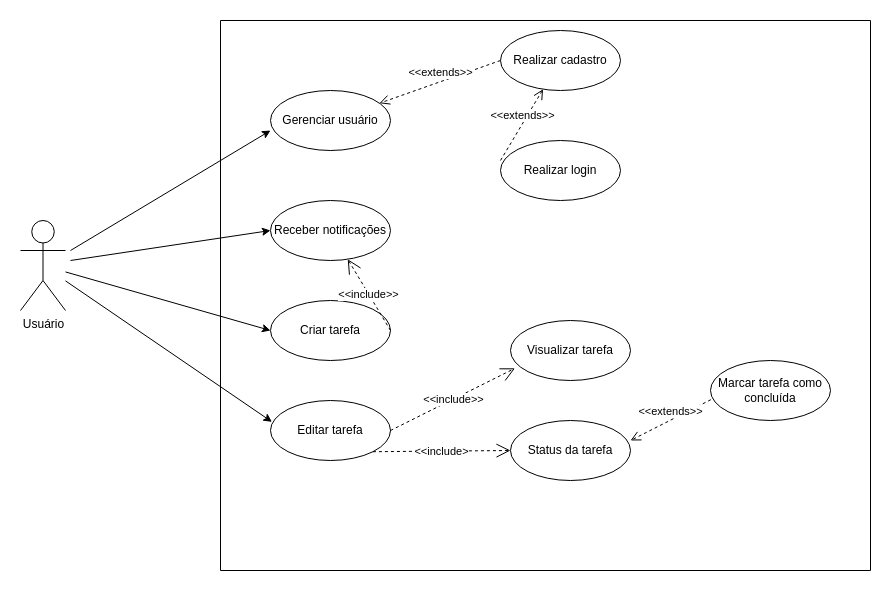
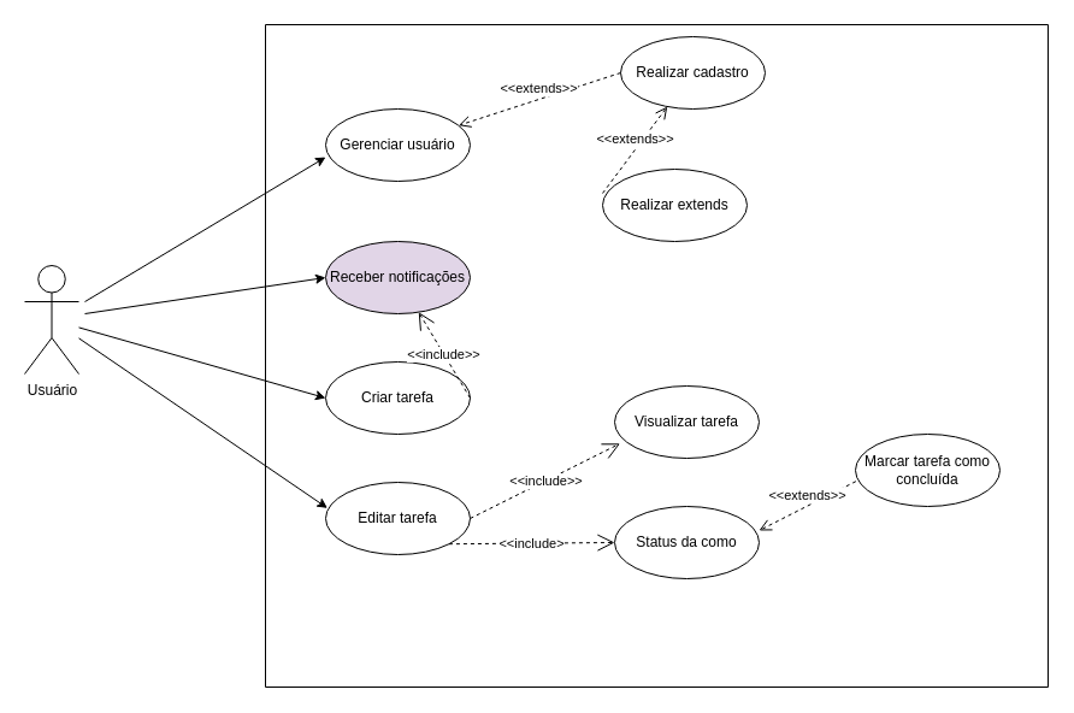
  <mxCell id="0" />
  <mxCell id="1" parent="0" />
  <mxCell id="2" value="Usuário" style="shape=umlActor;verticalLabelPosition=bottom;verticalAlign=top;html=1;outlineConnect=0;" vertex="1" parent="1"><mxGeometry x="20" y="220" width="45" height="90" as="geometry" /></mxCell>
  <mxCell id="3" value="Gerenciar usuário" style="ellipse;whiteSpace=wrap;html=1;" vertex="1" parent="1"><mxGeometry x="270" y="90" width="120" height="60" as="geometry" /></mxCell>
- <mxCell id="4" value="Realizar cadastro" style="ellipse;whiteSpace=wrap;html=1;" vertex="1" parent="1"><mxGeometry x="500" y="30" width="120" height="60" as="geometry" /></mxCell>
- <mxCell id="5" value="Receber notificações" style="ellipse;whiteSpace=wrap;html=1;" vertex="1" parent="1"><mxGeometry x="270" y="200" width="120" height="60" as="geometry" /></mxCell>
+ <mxCell id="4" value="Realizar cadastro" style="ellipse;whiteSpace=wrap;html=1;" vertex="1" parent="1"><mxGeometry x="515" y="30" width="120" height="60" as="geometry" /></mxCell>
+ <mxCell id="5" value="Receber notificações" style="ellipse;whiteSpace=wrap;html=1;fillColor=#e1d5e7;" vertex="1" parent="1"><mxGeometry x="270" y="200" width="120" height="60" as="geometry" /></mxCell>
  <mxCell id="6" value="Criar tarefa" style="ellipse;whiteSpace=wrap;html=1;" vertex="1" parent="1"><mxGeometry x="270" y="300" width="120" height="60" as="geometry" /></mxCell>
  <mxCell id="7" value="" style="endArrow=classic;html=1;rounded=0;entryX=0;entryY=0.667;entryDx=0;entryDy=0;entryPerimeter=0;" edge="1" parent="1" target="3"><mxGeometry width="50" height="50" relative="1" as="geometry"><mxPoint x="70" y="250" as="sourcePoint" /><mxPoint x="120" y="200" as="targetPoint" /></mxGeometry></mxCell>
  <mxCell id="8" value="" style="endArrow=classic;html=1;rounded=0;entryX=0;entryY=0.5;entryDx=0;entryDy=0;" edge="1" parent="1" target="5"><mxGeometry width="50" height="50" relative="1" as="geometry"><mxPoint x="70" y="260" as="sourcePoint" /><mxPoint x="230" y="240" as="targetPoint" /></mxGeometry></mxCell>
  <mxCell id="9" value="" style="endArrow=classic;html=1;rounded=0;entryX=0;entryY=0.5;entryDx=0;entryDy=0;" edge="1" parent="1" source="2" target="6"><mxGeometry width="50" height="50" relative="1" as="geometry"><mxPoint x="80" y="270" as="sourcePoint" /><mxPoint x="240" y="320" as="targetPoint" /></mxGeometry></mxCell>
  <mxCell id="10" value="" style="endArrow=classic;html=1;rounded=0;entryX=0.012;entryY=0.356;entryDx=0;entryDy=0;entryPerimeter=0;" edge="1" parent="1" source="2" target="12"><mxGeometry width="50" height="50" relative="1" as="geometry"><mxPoint x="90" y="350" as="sourcePoint" /><mxPoint x="210" y="390" as="targetPoint" /></mxGeometry></mxCell>
  <mxCell id="11" value="Visualizar tarefa" style="ellipse;whiteSpace=wrap;html=1;" vertex="1" parent="1"><mxGeometry x="510" y="320" width="120" height="60" as="geometry" /></mxCell>
  <mxCell id="12" value="Editar tarefa" style="ellipse;whiteSpace=wrap;html=1;" vertex="1" parent="1"><mxGeometry x="270" y="400" width="120" height="60" as="geometry" /></mxCell>
- <mxCell id="13" value="Realizar login" style="ellipse;whiteSpace=wrap;html=1;" vertex="1" parent="1"><mxGeometry x="500" y="140" width="120" height="60" as="geometry" /></mxCell>
+ <mxCell id="13" value="Realizar extends" style="ellipse;whiteSpace=wrap;html=1;" vertex="1" parent="1"><mxGeometry x="500" y="140" width="120" height="60" as="geometry" /></mxCell>
  <mxCell id="14" value="&amp;lt;&amp;lt;extends&amp;gt;&amp;gt;" style="html=1;verticalAlign=bottom;endArrow=open;dashed=1;endSize=8;curved=0;rounded=0;exitX=0;exitY=0.5;exitDx=0;exitDy=0;" edge="1" parent="1" source="4" target="3"><mxGeometry relative="1" as="geometry"><mxPoint y="59.41" as="sourcePoint" x="460" /><mxPoint x="380" y="59.41" as="targetPoint" /></mxGeometry></mxCell>
  <mxCell id="15" value="&amp;lt;&amp;lt;extends&amp;gt;&amp;gt;" style="html=1;verticalAlign=bottom;endArrow=open;dashed=1;endSize=8;curved=0;rounded=0;exitX=0;exitY=0.333;exitDx=0;exitDy=0;exitPerimeter=0;" edge="1" parent="1" source="13" target="4"><mxGeometry relative="1" as="geometry"><mxPoint y="120" as="sourcePoint" x="460" /><mxPoint x="377" y="152.59" as="targetPoint" /></mxGeometry></mxCell>
  <mxCell id="16" value="&amp;lt;&amp;lt;include&amp;gt;&amp;gt;" style="endArrow=open;endSize=12;dashed=1;html=1;rounded=0;entryX=0.037;entryY=0.797;entryDx=0;entryDy=0;entryPerimeter=0;exitX=1;exitY=0.5;exitDx=0;exitDy=0;" edge="1" parent="1" source="12" target="11"><mxGeometry width="160" relative="1" as="geometry"><mxPoint x="430" y="420" as="sourcePoint" /><mxPoint x="550" y="429" as="targetPoint" /></mxGeometry></mxCell>
  <mxCell id="17" value="&amp;lt;&amp;lt;include&amp;gt;&amp;gt;" style="endArrow=open;endSize=12;dashed=1;html=1;rounded=0;exitX=1;exitY=0.5;exitDx=0;exitDy=0;" edge="1" parent="1" source="6" target="5"><mxGeometry width="160" relative="1" as="geometry"><mxPoint x="420" y="340" as="sourcePoint" /><mxPoint x="550" y="329.41" as="targetPoint" /></mxGeometry></mxCell>
- <mxCell id="18" value="Status da tarefa" style="ellipse;whiteSpace=wrap;html=1;" vertex="1" parent="1"><mxGeometry x="510" y="420" width="120" height="60" as="geometry" /></mxCell>
+ <mxCell id="18" value="Status da como" style="ellipse;whiteSpace=wrap;html=1;" vertex="1" parent="1"><mxGeometry x="510" y="420" width="120" height="60" as="geometry" /></mxCell>
  <mxCell id="19" value="&amp;lt;&amp;lt;include&amp;gt;" style="endArrow=open;endSize=12;dashed=1;html=1;rounded=0;exitX=1;exitY=1;exitDx=0;exitDy=0;entryX=0;entryY=0.5;entryDx=0;entryDy=0;" edge="1" parent="1" source="12" target="18"><mxGeometry width="160" relative="1" as="geometry"><mxPoint x="350" y="510" as="sourcePoint" /><mxPoint x="510" y="510" as="targetPoint" /></mxGeometry></mxCell>
  <mxCell id="20" value="Marcar tarefa como concluída" style="ellipse;whiteSpace=wrap;html=1;" vertex="1" parent="1"><mxGeometry x="710" y="360" width="120" height="60" as="geometry" /></mxCell>
  <mxCell id="21" value="&amp;lt;&amp;lt;extends&amp;gt;&amp;gt;" style="html=1;verticalAlign=bottom;endArrow=open;dashed=1;endSize=8;curved=0;rounded=0;exitX=0.003;exitY=0.653;exitDx=0;exitDy=0;exitPerimeter=0;entryX=1;entryY=0.333;entryDx=0;entryDy=0;entryPerimeter=0;" edge="1" parent="1" source="20" target="18"><mxGeometry relative="1" as="geometry"><mxPoint x="768" y="480" as="sourcePoint" /><mxPoint x="650" y="450" as="targetPoint" /></mxGeometry></mxCell>
  <mxCell id="22" value="" style="swimlane;startSize=0;" vertex="1" parent="1"><mxGeometry x="220" y="20" width="650" height="550" as="geometry"><mxRectangle x="240" y="-10" width="50" height="40" as="alternateBounds" /></mxGeometry></mxCell>
